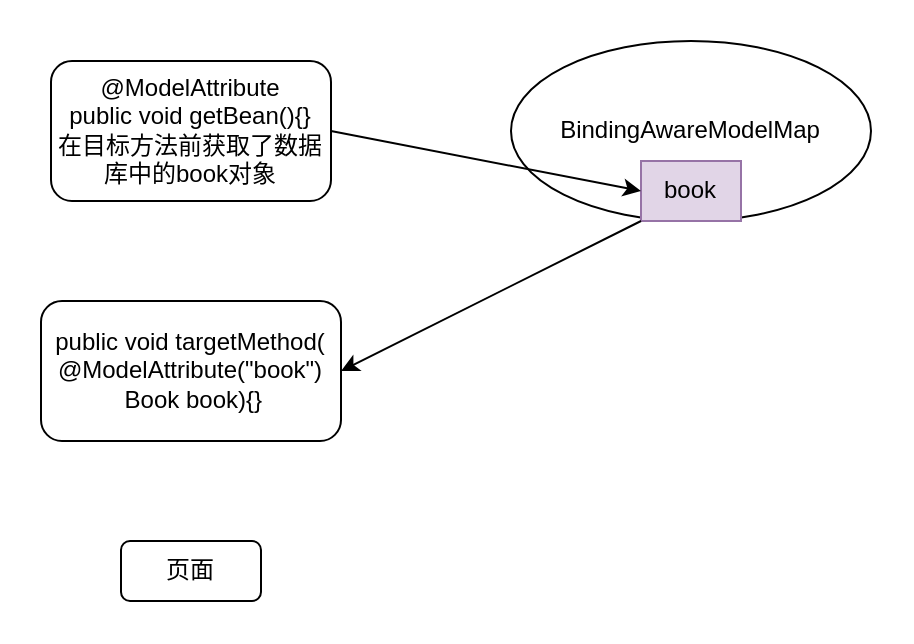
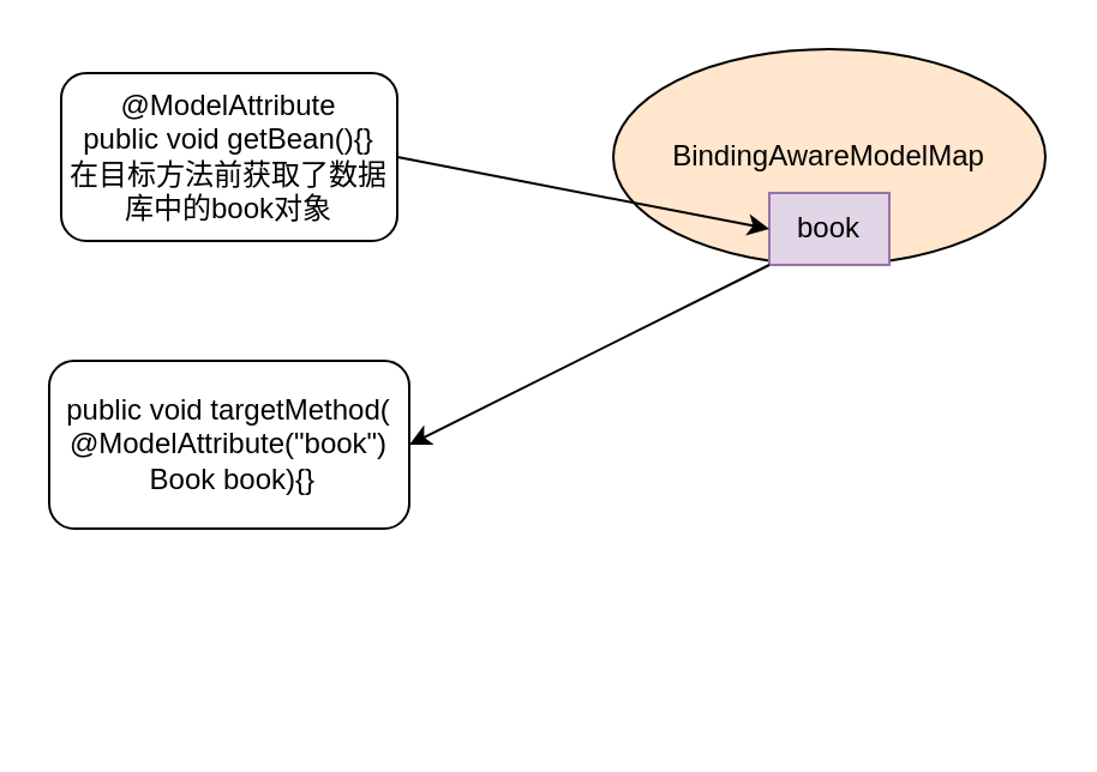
  <mxCell id="0" />
  <mxCell id="1" parent="0" />
  <mxCell id="2" value="@ModelAttribute&lt;br&gt;public void getBean(){}&lt;br&gt;在目标方法前获取了数据库中的book对象" style="rounded=1;whiteSpace=wrap;html=1;" vertex="1" parent="1"><mxGeometry x="25" y="30" width="140" height="70" as="geometry" /></mxCell>
- <mxCell id="3" value="BindingAwareModelMap" style="ellipse;whiteSpace=wrap;html=1;" vertex="1" parent="1"><mxGeometry x="255" y="20" width="180" height="90" as="geometry" /></mxCell>
+ <mxCell id="3" value="BindingAwareModelMap" style="ellipse;whiteSpace=wrap;html=1;fillColor=#ffe6cc;" vertex="1" parent="1"><mxGeometry x="255" y="20" width="180" height="90" as="geometry" /></mxCell>
  <mxCell id="4" value="book" style="whiteSpace=wrap;html=1;fillColor=#e1d5e7;strokeColor=#9673a6;rounded=0;" vertex="1" parent="1"><mxGeometry x="320" y="80" width="50" height="30" as="geometry" /></mxCell>
  <mxCell id="5" value="public void targetMethod(&lt;br&gt;@ModelAttribute(&quot;book&quot;)&lt;br&gt;&amp;nbsp;Book book){}" style="rounded=1;whiteSpace=wrap;html=1;" vertex="1" parent="1"><mxGeometry x="20" y="150" width="150" height="70" as="geometry" /></mxCell>
- <mxCell id="6" value="页面" style="rounded=1;whiteSpace=wrap;html=1;" vertex="1" parent="1"><mxGeometry x="60" y="270" width="70" height="30" as="geometry" /></mxCell>
  <mxCell id="7" value="" style="endArrow=classic;html=1;exitX=1;exitY=0.5;exitDx=0;exitDy=0;entryX=0;entryY=0.5;entryDx=0;entryDy=0;" edge="1" parent="1" source="2" target="4"><mxGeometry width="50" height="50" relative="1" as="geometry"><mxPoint x="185" y="60" as="sourcePoint" /><mxPoint x="235" y="10" as="targetPoint" /></mxGeometry></mxCell>
  <mxCell id="8" value="" style="endArrow=classic;html=1;entryX=1;entryY=0.5;entryDx=0;entryDy=0;exitX=0;exitY=1;exitDx=0;exitDy=0;" edge="1" parent="1" source="4" target="5"><mxGeometry width="50" height="50" relative="1" as="geometry"><mxPoint x="305" y="220" as="sourcePoint" /><mxPoint x="355" y="170" as="targetPoint" /></mxGeometry></mxCell>
